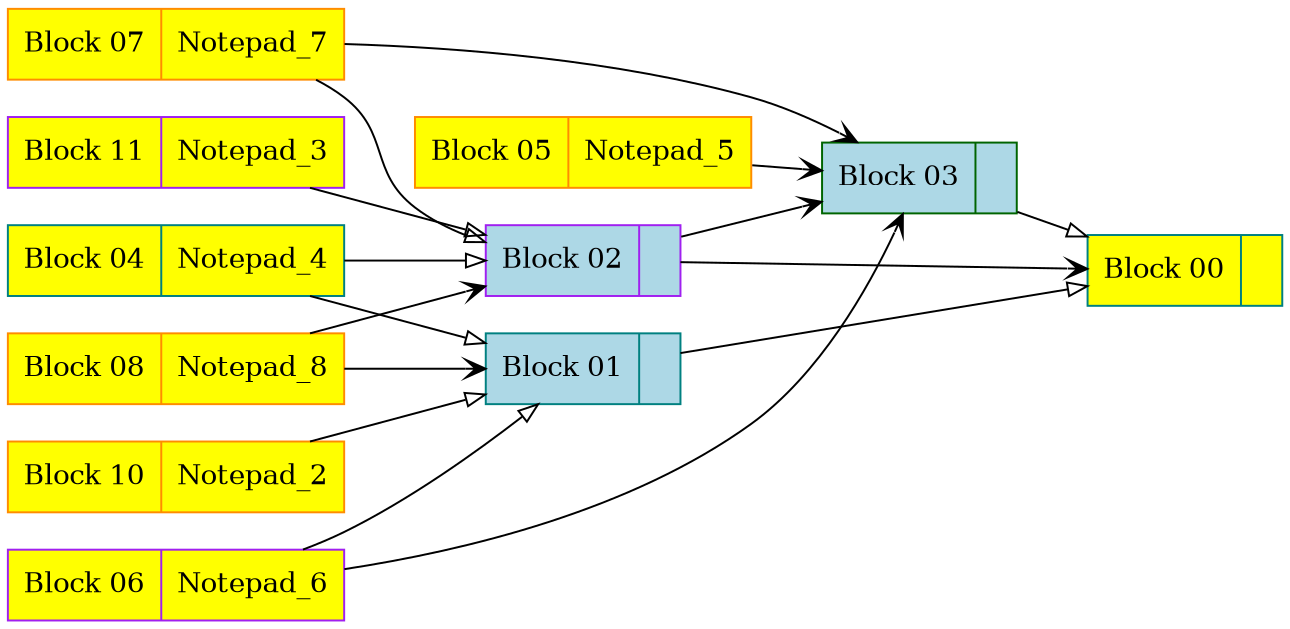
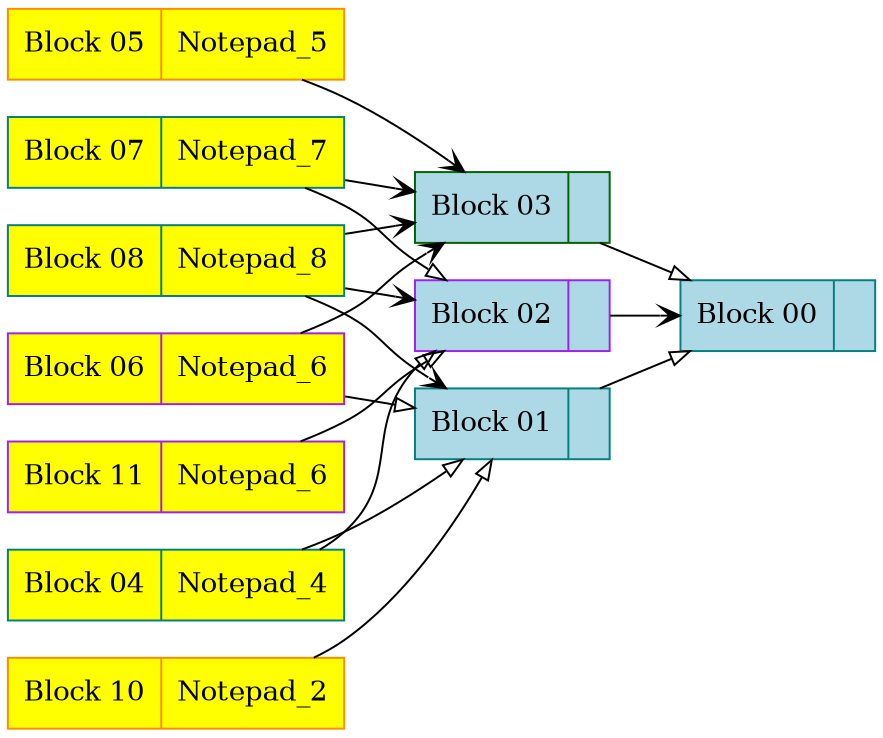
  digraph {
    rankdir=LR
    node [color=teal fillcolor=yellow shape=record style=filled]
    edge [arrowhead=onormal]
-   n1 [label="{Block 00\n|}"]
+   n1 [fillcolor=lightblue label="{Block 00\n|}"]
    n2 [color=darkgreen fillcolor=lightblue label="{Block 03\n|}"]
    n3 [color=purple fillcolor=lightblue label="{Block 02\n|}"]
    n4 [fillcolor=lightblue label="{Block 01\n|}"]
    n5 [label="{Block 04\n|Notepad_4\n}"]
    n6 [color=darkorange label="{Block 05\n|Notepad_5\n}"]
-   n7 [color=purple label="{Block 11\n|Notepad_3\n}"]
-   n8 [color=darkorange label="{Block 08\n|Notepad_8\n}"]
+   n7 [color=purple label="{Block 11\n|Notepad_6\n}"]
+   n8 [label="{Block 08\n|Notepad_8\n}"]
    n9 [color=darkorange label="{Block 10\n|Notepad_2\n}"]
    n10 [color=purple label="{Block 06\n|Notepad_6\n}"]
-   n11 [color=darkorange label="{Block 07\n|Notepad_7\n}"]
+   n11 [label="{Block 07\n|Notepad_7\n}"]
    n2 -> n1
    n3 -> n1 [arrowhead=vee]
    n4 -> n1
    n5 -> n3
    n5 -> n4
    n6 -> n2 [arrowhead=vee]
    n7 -> n3
-   n3 -> n2 [arrowhead=vee]
+   n8 -> n2 [arrowhead=vee]
    n8 -> n3 [arrowhead=vee]
    n8 -> n4 [arrowhead=vee]
    n9 -> n4
    n10 -> n2 [arrowhead=vee]
    n10 -> n4
    n11 -> n2 [arrowhead=vee]
    n11 -> n3
  }
